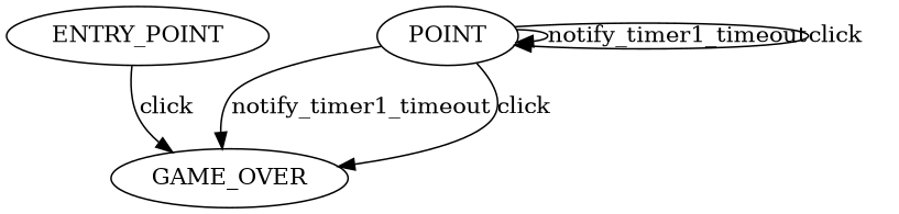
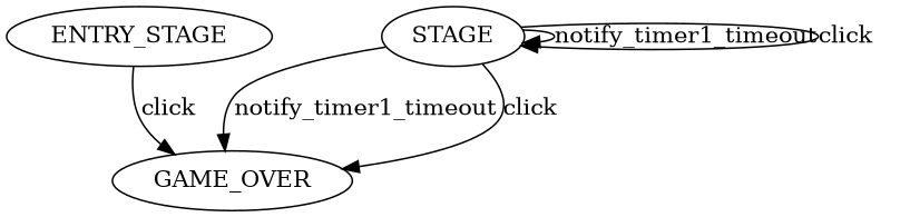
  digraph {
-   ENTRY_POINT
+   ENTRY_POINT [label=ENTRY_STAGE]
    GAME_OVER
-   STAGE [label=POINT]
+   STAGE
    ENTRY_POINT -> GAME_OVER [label=click]
    STAGE -> GAME_OVER [label=notify_timer1_timeout]
    STAGE -> GAME_OVER [label=click]
    STAGE -> STAGE [label=notify_timer1_timeout]
    STAGE -> STAGE [label=click]
  }
